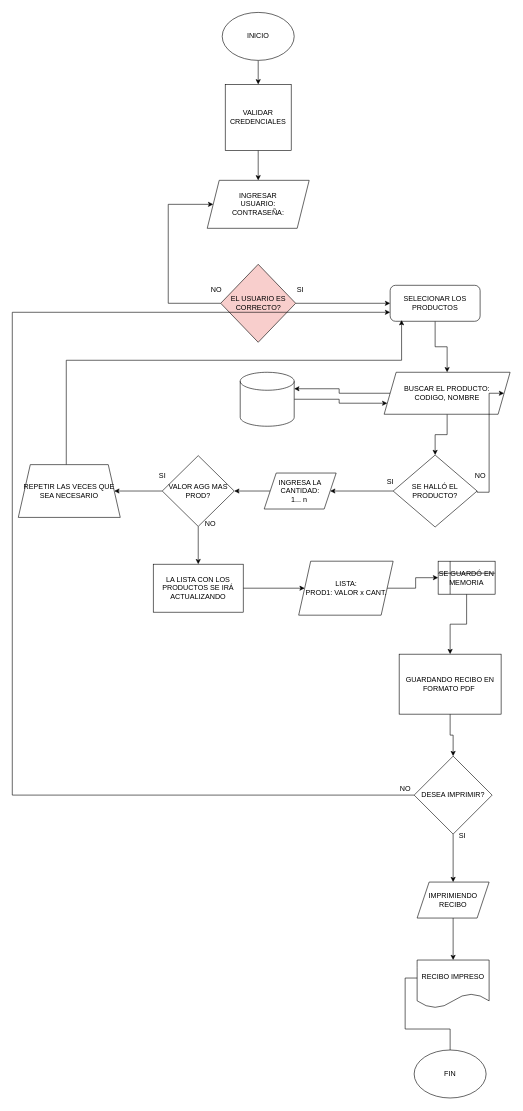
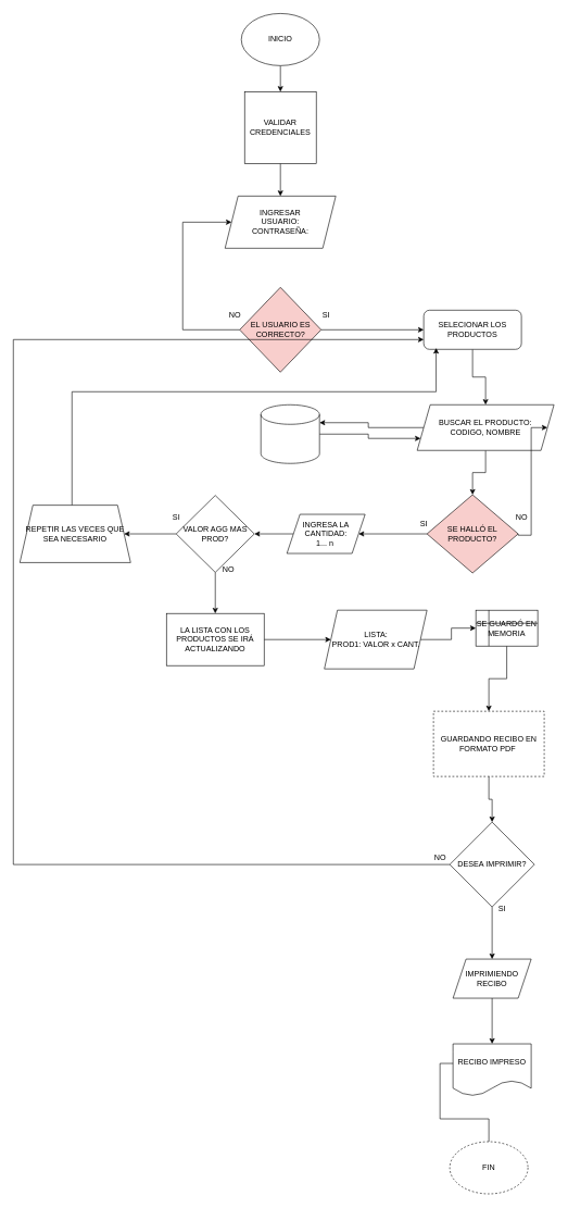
  <mxCell id="0" />
  <mxCell id="1" parent="0" />
  <mxCell id="2" style="edgeStyle=orthogonalEdgeStyle;rounded=0;orthogonalLoop=1;jettySize=auto;html=1;entryX=0.5;entryY=0;entryDx=0;entryDy=0;" edge="1" parent="1" source="3" target="5"><mxGeometry relative="1" as="geometry" /></mxCell>
  <mxCell id="3" value="INICIO" style="ellipse;whiteSpace=wrap;html=1;" vertex="1" parent="1"><mxGeometry x="370" width="120" height="80" as="geometry" y="20" /></mxCell>
  <mxCell id="4" style="edgeStyle=orthogonalEdgeStyle;rounded=0;orthogonalLoop=1;jettySize=auto;html=1;" edge="1" parent="1" source="5" target="6"><mxGeometry relative="1" as="geometry" /></mxCell>
  <mxCell id="5" value="VALIDAR CREDENCIALES" style="whiteSpace=wrap;html=1;aspect=fixed;" vertex="1" parent="1"><mxGeometry x="375" y="140" width="110" height="110" as="geometry" /></mxCell>
  <mxCell id="6" value="INGRESAR&lt;div&gt;USUARIO:&lt;/div&gt;&lt;div&gt;CONTRASEÑA:&lt;/div&gt;" style="shape=parallelogram;perimeter=parallelogramPerimeter;whiteSpace=wrap;html=1;fixedSize=1;rotation=0;" vertex="1" parent="1"><mxGeometry x="345" y="300" width="170" height="80" as="geometry" /></mxCell>
  <mxCell id="7" style="edgeStyle=orthogonalEdgeStyle;rounded=0;orthogonalLoop=1;jettySize=auto;html=1;entryX=0;entryY=0.5;entryDx=0;entryDy=0;exitX=0;exitY=0.5;exitDx=0;exitDy=0;" edge="1" parent="1" source="9" target="6"><mxGeometry relative="1" as="geometry"><mxPoint x="150" y="340" as="targetPoint" /><Array as="points"><mxPoint x="280" y="505" /><mxPoint x="280" y="340" /></Array></mxGeometry></mxCell>
  <mxCell id="8" style="edgeStyle=orthogonalEdgeStyle;rounded=0;orthogonalLoop=1;jettySize=auto;html=1;entryX=0;entryY=0.5;entryDx=0;entryDy=0;" edge="1" parent="1" source="9" target="13"><mxGeometry relative="1" as="geometry" /></mxCell>
  <mxCell id="9" value="EL USUARIO ES CORRECTO?" style="rhombus;whiteSpace=wrap;html=1;fillColor=#f8cecc;" vertex="1" parent="1"><mxGeometry x="367.5" y="440" width="125" height="130" as="geometry" /></mxCell>
  <mxCell id="10" value="NO" style="text;html=1;align=center;verticalAlign=middle;resizable=0;points=[];autosize=1;strokeColor=none;fillColor=none;" vertex="1" parent="1"><mxGeometry x="340" y="468" width="40" height="30" as="geometry" /></mxCell>
  <mxCell id="11" value="SI" style="text;html=1;align=center;verticalAlign=middle;resizable=0;points=[];autosize=1;strokeColor=none;fillColor=none;" vertex="1" parent="1"><mxGeometry x="485" y="468" width="30" height="30" as="geometry" /></mxCell>
  <mxCell id="12" style="edgeStyle=orthogonalEdgeStyle;rounded=0;orthogonalLoop=1;jettySize=auto;html=1;entryX=0.5;entryY=0;entryDx=0;entryDy=0;" edge="1" parent="1" source="13" target="16"><mxGeometry relative="1" as="geometry" /></mxCell>
  <mxCell id="13" value="SELECIONAR LOS PRODUCTOS" style="whiteSpace=wrap;html=1;rounded=1;" vertex="1" parent="1"><mxGeometry x="650" y="475" width="150" height="60" as="geometry" /></mxCell>
  <mxCell id="14" style="edgeStyle=orthogonalEdgeStyle;rounded=0;orthogonalLoop=1;jettySize=auto;html=1;entryX=1;entryY=0;entryDx=0;entryDy=27.5;entryPerimeter=0;" edge="1" parent="1" source="16" target="18"><mxGeometry relative="1" as="geometry"><mxPoint x="560" y="630" as="targetPoint" /></mxGeometry></mxCell>
  <mxCell id="15" style="edgeStyle=orthogonalEdgeStyle;rounded=0;orthogonalLoop=1;jettySize=auto;html=1;entryX=0.5;entryY=0;entryDx=0;entryDy=0;" edge="1" parent="1" source="16" target="21"><mxGeometry relative="1" as="geometry" /></mxCell>
  <mxCell id="16" value="BUSCAR EL PRODUCTO:&lt;div&gt;CODIGO, NOMBRE&lt;/div&gt;" style="shape=parallelogram;perimeter=parallelogramPerimeter;whiteSpace=wrap;html=1;fixedSize=1;" vertex="1" parent="1"><mxGeometry x="640" y="620" width="210" height="70" as="geometry" /></mxCell>
  <mxCell id="17" style="edgeStyle=orthogonalEdgeStyle;rounded=0;orthogonalLoop=1;jettySize=auto;html=1;entryX=0;entryY=0.75;entryDx=0;entryDy=0;" edge="1" parent="1" source="18" target="16"><mxGeometry relative="1" as="geometry" /></mxCell>
  <mxCell id="18" value="" style="shape=cylinder3;whiteSpace=wrap;html=1;boundedLbl=1;backgroundOutline=1;size=15;" vertex="1" parent="1"><mxGeometry x="400" y="620" width="90" height="90" as="geometry" /></mxCell>
  <mxCell id="19" style="edgeStyle=orthogonalEdgeStyle;rounded=0;orthogonalLoop=1;jettySize=auto;html=1;entryX=1;entryY=0.5;entryDx=0;entryDy=0;exitX=1;exitY=0.5;exitDx=0;exitDy=0;" edge="1" parent="1" source="21" target="16"><mxGeometry relative="1" as="geometry"><Array as="points"><mxPoint x="815" y="820" /><mxPoint x="815" y="655" /></Array></mxGeometry></mxCell>
  <mxCell id="20" style="edgeStyle=orthogonalEdgeStyle;rounded=0;orthogonalLoop=1;jettySize=auto;html=1;" edge="1" parent="1" source="21" target="25"><mxGeometry relative="1" as="geometry" /></mxCell>
- <mxCell id="21" value="SE HALLÓ EL PRODUCTO?" style="rhombus;whiteSpace=wrap;html=1;" vertex="1" parent="1"><mxGeometry x="655" y="758" width="140" height="120" as="geometry" /></mxCell>
+ <mxCell id="21" value="SE HALLÓ EL PRODUCTO?" style="rhombus;whiteSpace=wrap;html=1;fillColor=#f8cecc;" vertex="1" parent="1"><mxGeometry x="655" y="758" width="140" height="120" as="geometry" /></mxCell>
  <mxCell id="22" value="NO" style="text;html=1;align=center;verticalAlign=middle;resizable=0;points=[];autosize=1;strokeColor=none;fillColor=none;" vertex="1" parent="1"><mxGeometry x="780" y="778" width="40" height="30" as="geometry" /></mxCell>
  <mxCell id="23" value="SI" style="text;html=1;align=center;verticalAlign=middle;resizable=0;points=[];autosize=1;strokeColor=none;fillColor=none;" vertex="1" parent="1"><mxGeometry x="635" y="788" width="30" height="30" as="geometry" /></mxCell>
  <mxCell id="24" style="edgeStyle=orthogonalEdgeStyle;rounded=0;orthogonalLoop=1;jettySize=auto;html=1;entryX=1;entryY=0.5;entryDx=0;entryDy=0;" edge="1" parent="1" source="25" target="30"><mxGeometry relative="1" as="geometry" /></mxCell>
  <mxCell id="25" value="INGRESA LA CANTIDAD:&lt;div&gt;1... n&amp;nbsp;&lt;/div&gt;" style="shape=parallelogram;perimeter=parallelogramPerimeter;whiteSpace=wrap;html=1;fixedSize=1;" vertex="1" parent="1"><mxGeometry x="440" y="788" width="120" height="60" as="geometry" /></mxCell>
  <mxCell id="26" style="edgeStyle=orthogonalEdgeStyle;rounded=0;orthogonalLoop=1;jettySize=auto;html=1;entryX=0.127;entryY=0.967;entryDx=0;entryDy=0;entryPerimeter=0;" edge="1" parent="1" source="27" target="13"><mxGeometry relative="1" as="geometry"><mxPoint x="670" y="550" as="targetPoint" /><Array as="points"><mxPoint x="110" y="600" /><mxPoint x="669" y="600" /></Array></mxGeometry></mxCell>
  <mxCell id="27" value="REPETIR LAS VECES QUE SEA NECESARIO" style="shape=trapezoid;perimeter=trapezoidPerimeter;whiteSpace=wrap;html=1;fixedSize=1;" vertex="1" parent="1"><mxGeometry x="30" y="774" width="170" height="88" as="geometry" /></mxCell>
  <mxCell id="28" style="edgeStyle=orthogonalEdgeStyle;rounded=0;orthogonalLoop=1;jettySize=auto;html=1;" edge="1" parent="1" source="30" target="27"><mxGeometry relative="1" as="geometry" /></mxCell>
  <mxCell id="29" style="edgeStyle=orthogonalEdgeStyle;rounded=0;orthogonalLoop=1;jettySize=auto;html=1;entryX=0.5;entryY=0;entryDx=0;entryDy=0;" edge="1" parent="1" source="30" target="36"><mxGeometry relative="1" as="geometry" /></mxCell>
  <mxCell id="30" value="VALOR AGG MAS PROD?" style="rhombus;whiteSpace=wrap;html=1;" vertex="1" parent="1"><mxGeometry x="270" y="759" width="120" height="118" as="geometry" /></mxCell>
  <mxCell id="31" value="SI" style="text;html=1;align=center;verticalAlign=middle;resizable=0;points=[];autosize=1;strokeColor=none;fillColor=none;" vertex="1" parent="1"><mxGeometry x="255" y="778" width="30" height="30" as="geometry" /></mxCell>
  <mxCell id="32" value="NO" style="text;html=1;align=center;verticalAlign=middle;resizable=0;points=[];autosize=1;strokeColor=none;fillColor=none;" vertex="1" parent="1"><mxGeometry x="330" y="858" width="40" height="30" as="geometry" /></mxCell>
  <mxCell id="33" style="edgeStyle=orthogonalEdgeStyle;rounded=0;orthogonalLoop=1;jettySize=auto;html=1;entryX=0;entryY=0.5;entryDx=0;entryDy=0;" edge="1" parent="1" source="34" target="38"><mxGeometry relative="1" as="geometry" /></mxCell>
  <mxCell id="34" value="LISTA:&lt;div&gt;PROD1: VALOR x CANT.&lt;/div&gt;" style="shape=parallelogram;perimeter=parallelogramPerimeter;whiteSpace=wrap;html=1;fixedSize=1;" vertex="1" parent="1"><mxGeometry x="497.5" y="935" width="157.5" height="90" as="geometry" /></mxCell>
  <mxCell id="35" style="edgeStyle=orthogonalEdgeStyle;rounded=0;orthogonalLoop=1;jettySize=auto;html=1;entryX=0;entryY=0.5;entryDx=0;entryDy=0;" edge="1" parent="1" source="36" target="34"><mxGeometry relative="1" as="geometry" /></mxCell>
  <mxCell id="36" value="LA LISTA CON LOS PRODUCTOS SE IRÁ ACTUALIZANDO" style="rounded=0;whiteSpace=wrap;html=1;" vertex="1" parent="1"><mxGeometry x="255" y="940" width="150" height="80" as="geometry" /></mxCell>
  <mxCell id="37" style="edgeStyle=orthogonalEdgeStyle;rounded=0;orthogonalLoop=1;jettySize=auto;html=1;entryX=0.5;entryY=0;entryDx=0;entryDy=0;" edge="1" parent="1" source="38" target="43"><mxGeometry relative="1" as="geometry" /></mxCell>
  <mxCell id="38" value="SE GUARDÓ EN MEMORIA" style="shape=internalStorage;whiteSpace=wrap;html=1;backgroundOutline=1;" vertex="1" parent="1"><mxGeometry x="730" y="935" width="95" height="55" as="geometry" /></mxCell>
  <mxCell id="39" style="edgeStyle=orthogonalEdgeStyle;rounded=0;orthogonalLoop=1;jettySize=auto;html=1;entryX=0;entryY=0.75;entryDx=0;entryDy=0;exitX=0;exitY=0.5;exitDx=0;exitDy=0;" edge="1" parent="1" source="40" target="13"><mxGeometry relative="1" as="geometry"><mxPoint x="10" y="550" as="targetPoint" /><mxPoint x="20" y="1400" as="sourcePoint" /><Array as="points"><mxPoint x="20" y="1325" /><mxPoint x="20" y="520" /></Array></mxGeometry></mxCell>
  <mxCell id="40" value="DESEA IMPRIMIR?" style="rhombus;whiteSpace=wrap;html=1;" vertex="1" parent="1"><mxGeometry x="690" y="1260" width="130" height="130" as="geometry" /></mxCell>
  <mxCell id="41" value="NO" style="text;html=1;align=center;verticalAlign=middle;resizable=0;points=[];autosize=1;strokeColor=none;fillColor=none;" vertex="1" parent="1"><mxGeometry x="655" y="1300" width="40" height="30" as="geometry" /></mxCell>
  <mxCell id="42" style="edgeStyle=orthogonalEdgeStyle;rounded=0;orthogonalLoop=1;jettySize=auto;html=1;entryX=0.5;entryY=0;entryDx=0;entryDy=0;" edge="1" parent="1" source="43" target="40"><mxGeometry relative="1" as="geometry" /></mxCell>
- <mxCell id="43" value="GUARDANDO RECIBO EN FORMATO PDF&amp;nbsp;" style="rounded=0;whiteSpace=wrap;html=1;" vertex="1" parent="1"><mxGeometry x="665" y="1090" width="170" height="100" as="geometry" /></mxCell>
+ <mxCell id="43" value="GUARDANDO RECIBO EN FORMATO PDF&amp;nbsp;" style="rounded=0;whiteSpace=wrap;html=1;dashed=1;" vertex="1" parent="1"><mxGeometry x="665" y="1090" width="170" height="100" as="geometry" /></mxCell>
  <mxCell id="44" style="edgeStyle=orthogonalEdgeStyle;rounded=0;orthogonalLoop=1;jettySize=auto;html=1;" edge="1" parent="1" source="40" target="47"><mxGeometry relative="1" as="geometry"><mxPoint x="750" y="1530" as="targetPoint" /></mxGeometry></mxCell>
  <mxCell id="45" value="SI" style="text;html=1;align=center;verticalAlign=middle;resizable=0;points=[];autosize=1;strokeColor=none;fillColor=none;" vertex="1" parent="1"><mxGeometry x="755" y="1378" width="30" height="30" as="geometry" /></mxCell>
  <mxCell id="46" style="edgeStyle=orthogonalEdgeStyle;rounded=0;orthogonalLoop=1;jettySize=auto;html=1;entryX=0.5;entryY=0;entryDx=0;entryDy=0;" edge="1" parent="1" source="47" target="49"><mxGeometry relative="1" as="geometry" /></mxCell>
  <mxCell id="47" value="IMPRIMIENDO RECIBO" style="shape=parallelogram;perimeter=parallelogramPerimeter;whiteSpace=wrap;html=1;fixedSize=1;" vertex="1" parent="1"><mxGeometry x="695" y="1470" width="120" height="60" as="geometry" /></mxCell>
  <mxCell id="48" style="edgeStyle=orthogonalEdgeStyle;rounded=0;orthogonalLoop=1;jettySize=auto;html=1;entryX=0.5;entryY=0;entryDx=0;entryDy=0;exitX=0.5;exitY=0;exitDx=0;exitDy=0;endArrow=none;" edge="1" parent="1" source="49" target="50"><mxGeometry relative="1" as="geometry"><Array as="points"><mxPoint x="755" y="1630" /><mxPoint x="675" y="1630" /><mxPoint x="675" y="1715" /><mxPoint x="750" y="1715" /></Array></mxGeometry></mxCell>
  <mxCell id="49" value="RECIBO IMPRESO" style="shape=document;whiteSpace=wrap;html=1;boundedLbl=1;" vertex="1" parent="1"><mxGeometry x="695" y="1600" width="120" height="80" as="geometry" /></mxCell>
- <mxCell id="50" value="FIN" style="ellipse;whiteSpace=wrap;html=1;" vertex="1" parent="1"><mxGeometry x="690" y="1750" width="120" height="80" as="geometry" /></mxCell>
+ <mxCell id="50" value="FIN" style="ellipse;whiteSpace=wrap;html=1;dashed=1;" vertex="1" parent="1"><mxGeometry x="690" y="1750" width="120" height="80" as="geometry" /></mxCell>
